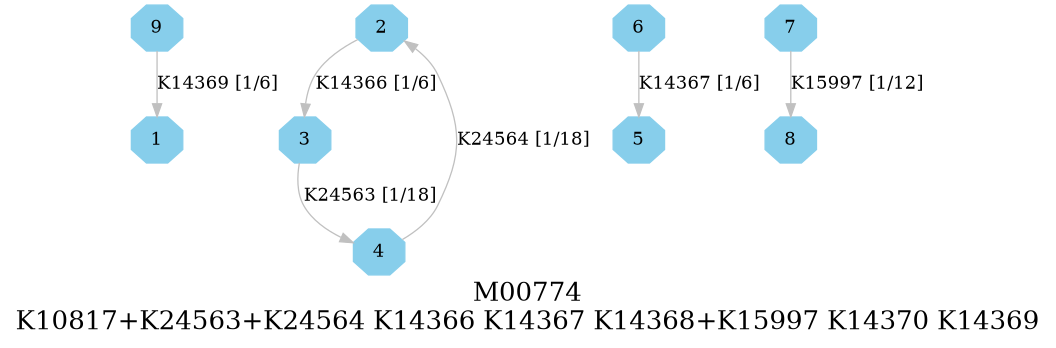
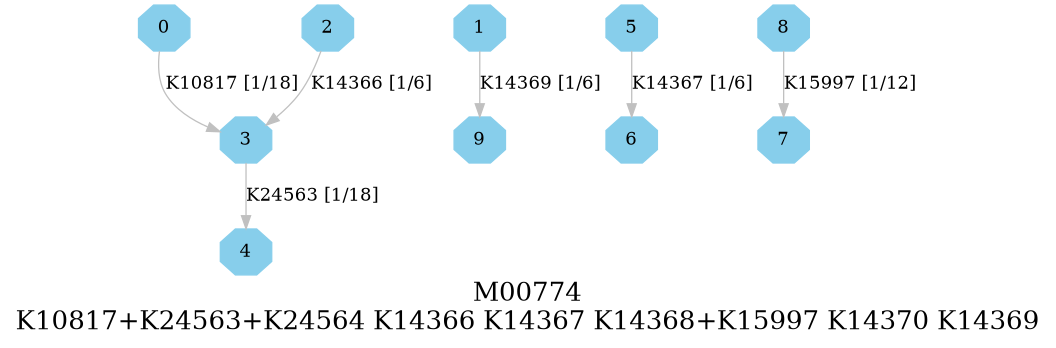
  digraph {
    fontsize=20
    label="M00774\nK10817+K24563+K24564 K14366 K14367 K14368+K15997 K14370 K14369"
    node [color=skyblue shape=octagon style=filled]
    edge [color=grey]
+   0 [height=.3 width=.3]
    1 [height=.3 width=.3]
    2 [height=.3 width=.3]
    3 [height=.3 width=.3]
    4 [height=.3 width=.3]
    5 [height=.3 width=.3]
    6 [height=.3 width=.3]
    7 [height=.3 width=.3]
    8 [height=.3 width=.3]
    9 [height=.3 width=.3]
    subgraph sub_1 {
+     0
      1
      2
      3
      4
      5
      6
      7
      8
      9
    }
+   0 -> 3 [label="K10817 [1/18]"]
    2 -> 3 [label="K14366 [1/6]"]
    3 -> 4 [label="K24563 [1/18]"]
-   4 -> 2 [label="K24564 [1/18]"]
-   6 -> 5 [label="K14367 [1/6]"]
-   7 -> 8 [label="K15997 [1/12]"]
-   9 -> 1 [label="K14369 [1/6]"]
+   5 -> 6 [label="K14367 [1/6]"]
+   8 -> 7 [label="K15997 [1/12]"]
+   1 -> 9 [label="K14369 [1/6]"]
  }
